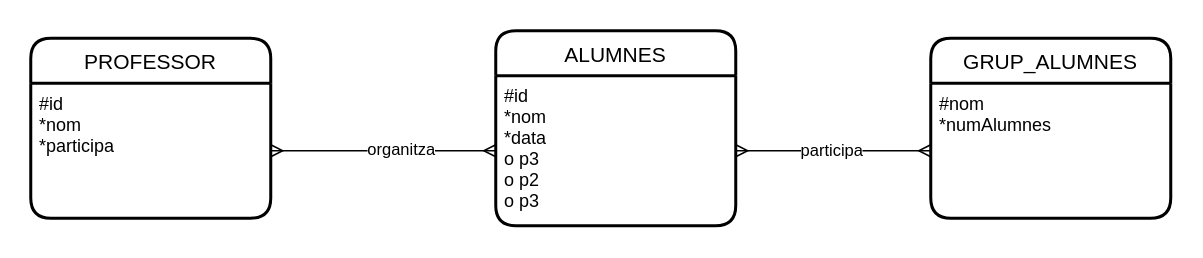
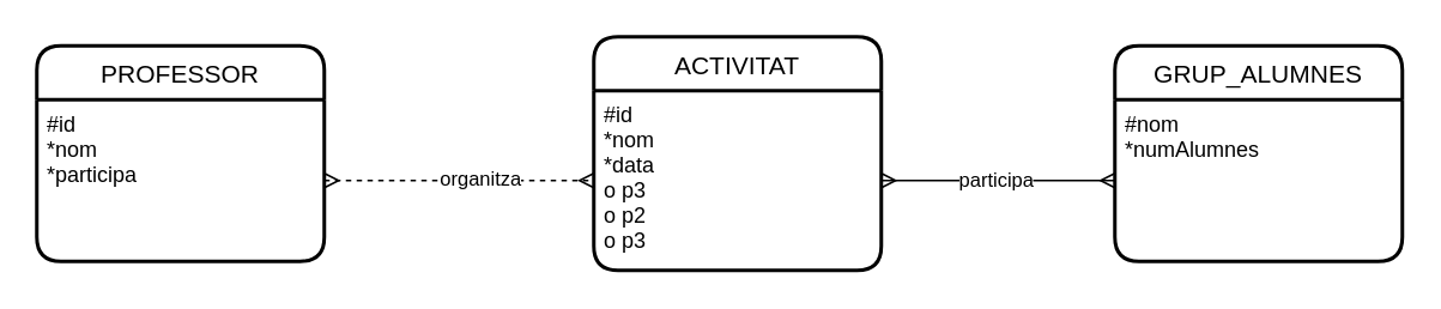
  <mxCell id="0" />
  <mxCell id="1" parent="0" />
- <mxCell id="2" value="ALUMNES" style="swimlane;childLayout=stackLayout;horizontal=1;startSize=30;horizontalStack=0;rounded=1;fontSize=14;fontStyle=0;strokeWidth=2;resizeParent=0;resizeLast=1;shadow=0;dashed=0;align=center;" vertex="1" parent="1"><mxGeometry x="330" y="20" width="160" height="130" as="geometry" /></mxCell>
+ <mxCell id="2" value="ACTIVITAT" style="swimlane;childLayout=stackLayout;horizontal=1;startSize=30;horizontalStack=0;rounded=1;fontSize=14;fontStyle=0;strokeWidth=2;resizeParent=0;resizeLast=1;shadow=0;dashed=0;align=center;" vertex="1" parent="1"><mxGeometry x="330" y="20" width="160" height="130" as="geometry" /></mxCell>
  <mxCell id="3" value="#id&#10;*nom&#10;*data&#10;o p3&#10;o p2&#10;o p3" style="align=left;strokeColor=none;fillColor=none;spacingLeft=4;fontSize=12;verticalAlign=top;resizable=0;rotatable=0;part=1;" vertex="1" parent="2"><mxGeometry y="30" width="160" height="100" as="geometry" /></mxCell>
  <mxCell id="4" value="PROFESSOR" style="swimlane;childLayout=stackLayout;horizontal=1;startSize=30;horizontalStack=0;rounded=1;fontSize=14;fontStyle=0;strokeWidth=2;resizeParent=0;resizeLast=1;shadow=0;dashed=0;align=center;" vertex="1" parent="1"><mxGeometry x="20" y="25" width="160" height="120" as="geometry" /></mxCell>
  <mxCell id="5" value="#id&#10;*nom&#10;*participa" style="align=left;strokeColor=none;fillColor=none;spacingLeft=4;fontSize=12;verticalAlign=top;resizable=0;rotatable=0;part=1;" vertex="1" parent="4"><mxGeometry y="30" width="160" height="90" as="geometry" /></mxCell>
  <mxCell id="6" value="GRUP_ALUMNES" style="swimlane;childLayout=stackLayout;horizontal=1;startSize=30;horizontalStack=0;rounded=1;fontSize=14;fontStyle=0;strokeWidth=2;resizeParent=0;resizeLast=1;shadow=0;dashed=0;align=center;" vertex="1" parent="1"><mxGeometry x="620" y="25" width="160" height="120" as="geometry" /></mxCell>
  <mxCell id="7" value="#nom&#10;*numAlumnes" style="align=left;strokeColor=none;fillColor=none;spacingLeft=4;fontSize=12;verticalAlign=top;resizable=0;rotatable=0;part=1;" vertex="1" parent="6"><mxGeometry y="30" width="160" height="90" as="geometry" /></mxCell>
  <mxCell id="8" value="" style="edgeStyle=entityRelationEdgeStyle;fontSize=12;html=1;endArrow=ERmany;startArrow=ERmany;rounded=0;exitX=1;exitY=0.5;exitDx=0;exitDy=0;" edge="1" parent="1" source="3" target="7"><mxGeometry width="100" height="100" relative="1" as="geometry"><mxPoint x="350" y="180" as="sourcePoint" /><mxPoint x="450" y="80" as="targetPoint" /></mxGeometry></mxCell>
  <mxCell id="9" value="participa" style="edgeLabel;html=1;align=center;verticalAlign=middle;resizable=0;points=[];" vertex="1" connectable="0" parent="8"><mxGeometry x="-0.034" y="1" relative="1" as="geometry"><mxPoint as="offset" /></mxGeometry></mxCell>
- <mxCell id="10" value="" style="edgeStyle=entityRelationEdgeStyle;fontSize=12;html=1;endArrow=ERmany;startArrow=ERmany;rounded=0;" edge="1" parent="1" source="5" target="3"><mxGeometry width="100" height="100" relative="1" as="geometry"><mxPoint x="190" y="200" as="sourcePoint" /><mxPoint x="290" y="100" as="targetPoint" /></mxGeometry></mxCell>
+ <mxCell id="10" value="" style="edgeStyle=entityRelationEdgeStyle;fontSize=12;html=1;endArrow=ERmany;startArrow=ERmany;rounded=0;dashed=1;" edge="1" parent="1" source="5" target="3"><mxGeometry width="100" height="100" relative="1" as="geometry"><mxPoint x="190" y="200" as="sourcePoint" /><mxPoint x="290" y="100" as="targetPoint" /></mxGeometry></mxCell>
  <mxCell id="11" value="organitza" style="edgeLabel;html=1;align=center;verticalAlign=middle;resizable=0;points=[];" vertex="1" connectable="0" parent="10"><mxGeometry x="0.147" y="2" relative="1" as="geometry"><mxPoint as="offset" /></mxGeometry></mxCell>
